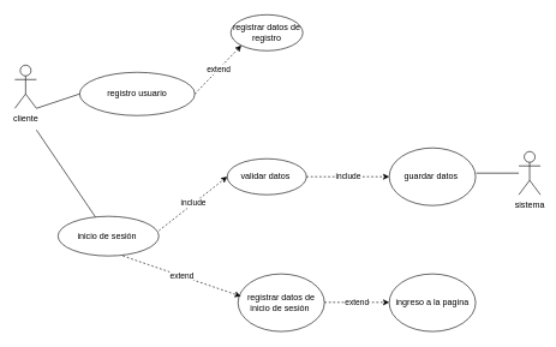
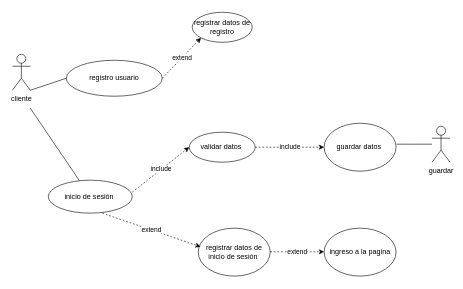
  <mxCell id="0" />
  <mxCell id="1" parent="0" />
  <mxCell id="2" value="cliente" style="shape=umlActor;verticalLabelPosition=bottom;verticalAlign=top;html=1;outlineConnect=0;" parent="1" vertex="1"><mxGeometry x="20" y="90" width="30" height="60" as="geometry" /></mxCell>
  <mxCell id="3" value="registro usuario" style="ellipse;whiteSpace=wrap;html=1;" parent="1" vertex="1"><mxGeometry x="110" y="100" width="160" height="60" as="geometry" /></mxCell>
  <mxCell id="4" value="registrar datos de registro" style="ellipse;whiteSpace=wrap;html=1;" parent="1" vertex="1"><mxGeometry x="320" y="20" width="100" height="50" as="geometry" /></mxCell>
  <mxCell id="5" value="validar datos&amp;nbsp;" style="ellipse;whiteSpace=wrap;html=1;" parent="1" vertex="1"><mxGeometry x="315" y="220" width="110" height="50" as="geometry" /></mxCell>
  <mxCell id="6" value="guardar datos&amp;nbsp;" style="ellipse;whiteSpace=wrap;html=1;" parent="1" vertex="1"><mxGeometry x="540" y="205" width="120" height="80" as="geometry" /></mxCell>
  <mxCell id="7" value="" style="endArrow=none;html=1;rounded=0;entryX=0;entryY=0.5;entryDx=0;entryDy=0;" parent="1" target="3" edge="1"><mxGeometry width="50" height="50" relative="1" as="geometry"><mxPoint x="50" y="150" as="sourcePoint" /><mxPoint x="100" y="100" as="targetPoint" /></mxGeometry></mxCell>
  <mxCell id="8" value="" style="endArrow=none;html=1;rounded=0;" parent="1" edge="1"><mxGeometry width="50" height="50" relative="1" as="geometry"><mxPoint x="661" y="240" as="sourcePoint" /><mxPoint x="720" y="240" as="targetPoint" /><Array as="points"><mxPoint x="690" y="240" /></Array></mxGeometry></mxCell>
  <mxCell id="9" value="" style="endArrow=none;html=1;rounded=0;" parent="1" target="10" edge="1"><mxGeometry width="50" height="50" relative="1" as="geometry"><mxPoint x="50" y="180" as="sourcePoint" /><mxPoint x="90" y="220" as="targetPoint" /></mxGeometry></mxCell>
  <mxCell id="10" value="inicio de sesión&amp;nbsp;" style="ellipse;whiteSpace=wrap;html=1;" parent="1" vertex="1"><mxGeometry x="80" y="300" width="140" height="55" as="geometry" /></mxCell>
  <mxCell id="11" value="registrar datos de inicio de sesión&amp;nbsp;" style="ellipse;whiteSpace=wrap;html=1;" parent="1" vertex="1"><mxGeometry x="330" y="380" width="120" height="80" as="geometry" /></mxCell>
- <mxCell id="12" value="sistema" style="shape=umlActor;verticalLabelPosition=bottom;verticalAlign=top;html=1;outlineConnect=0;" parent="1" vertex="1"><mxGeometry x="720" y="210" width="30" height="60" as="geometry" /></mxCell>
+ <mxCell id="12" value="guardar" style="shape=umlActor;verticalLabelPosition=bottom;verticalAlign=top;html=1;outlineConnect=0;" parent="1" vertex="1"><mxGeometry x="720" y="210" width="30" height="60" as="geometry" /></mxCell>
  <mxCell id="13" value="ingreso a la pagina" style="ellipse;whiteSpace=wrap;html=1;" parent="1" vertex="1"><mxGeometry x="540" y="380" width="120" height="80" as="geometry" /></mxCell>
  <mxCell id="14" value="include" style="endArrow=classic;html=1;rounded=0;dashed=1;strokeColor=default;align=center;verticalAlign=middle;fontFamily=Helvetica;fontSize=11;fontColor=default;labelBackgroundColor=default;exitX=1;exitY=0.364;exitDx=0;exitDy=0;exitPerimeter=0;entryX=0;entryY=0.5;entryDx=0;entryDy=0;" edge="1" parent="1" source="10" target="5"><mxGeometry width="50" height="50" relative="1" as="geometry"><mxPoint x="440" y="150" as="sourcePoint" /><mxPoint x="490" y="100" as="targetPoint" /></mxGeometry></mxCell>
  <mxCell id="15" value="include" style="endArrow=classic;html=1;rounded=0;dashed=1;strokeColor=default;align=center;verticalAlign=middle;fontFamily=Helvetica;fontSize=11;fontColor=default;labelBackgroundColor=default;exitX=1;exitY=0.5;exitDx=0;exitDy=0;entryX=0;entryY=0.5;entryDx=0;entryDy=0;" edge="1" parent="1" source="5" target="6"><mxGeometry width="50" height="50" relative="1" as="geometry"><mxPoint x="450" y="160" as="sourcePoint" /><mxPoint x="500" y="110" as="targetPoint" /></mxGeometry></mxCell>
  <mxCell id="16" value="extend" style="endArrow=classic;html=1;rounded=0;dashed=1;strokeColor=default;align=center;verticalAlign=middle;fontFamily=Helvetica;fontSize=11;fontColor=default;labelBackgroundColor=default;exitX=1;exitY=0.5;exitDx=0;exitDy=0;entryX=0;entryY=1;entryDx=0;entryDy=0;" edge="1" parent="1" source="3" target="4"><mxGeometry width="50" height="50" relative="1" as="geometry"><mxPoint x="400" y="234" as="sourcePoint" /><mxPoint x="490" y="234" as="targetPoint" /></mxGeometry></mxCell>
  <mxCell id="17" value="extend" style="endArrow=classic;html=1;rounded=0;dashed=1;strokeColor=default;align=center;verticalAlign=middle;fontFamily=Helvetica;fontSize=11;fontColor=default;labelBackgroundColor=default;exitX=1;exitY=0.5;exitDx=0;exitDy=0;entryX=0.033;entryY=0.388;entryDx=0;entryDy=0;entryPerimeter=0;" edge="1" parent="1" target="11"><mxGeometry width="50" height="50" relative="1" as="geometry"><mxPoint x="170" y="355" as="sourcePoint" /><mxPoint x="320" y="410" as="targetPoint" /></mxGeometry></mxCell>
  <mxCell id="18" value="extend" style="endArrow=classic;html=1;rounded=0;dashed=1;strokeColor=default;align=center;verticalAlign=middle;fontFamily=Helvetica;fontSize=11;fontColor=default;labelBackgroundColor=default;exitX=1;exitY=0.5;exitDx=0;exitDy=0;entryX=0;entryY=0.5;entryDx=0;entryDy=0;" edge="1" parent="1"><mxGeometry width="50" height="50" relative="1" as="geometry"><mxPoint x="450" y="419.5" as="sourcePoint" /><mxPoint x="540" y="419.5" as="targetPoint" /></mxGeometry></mxCell>
